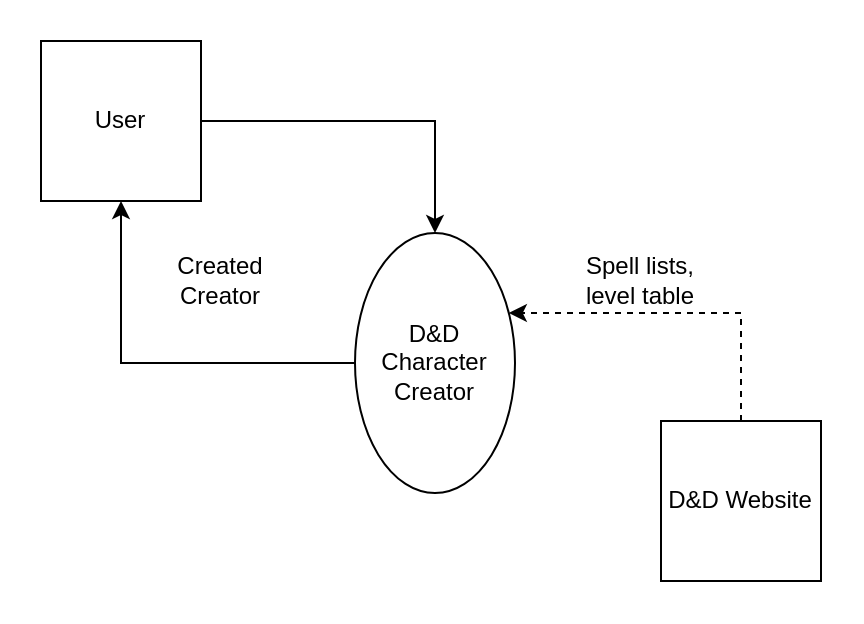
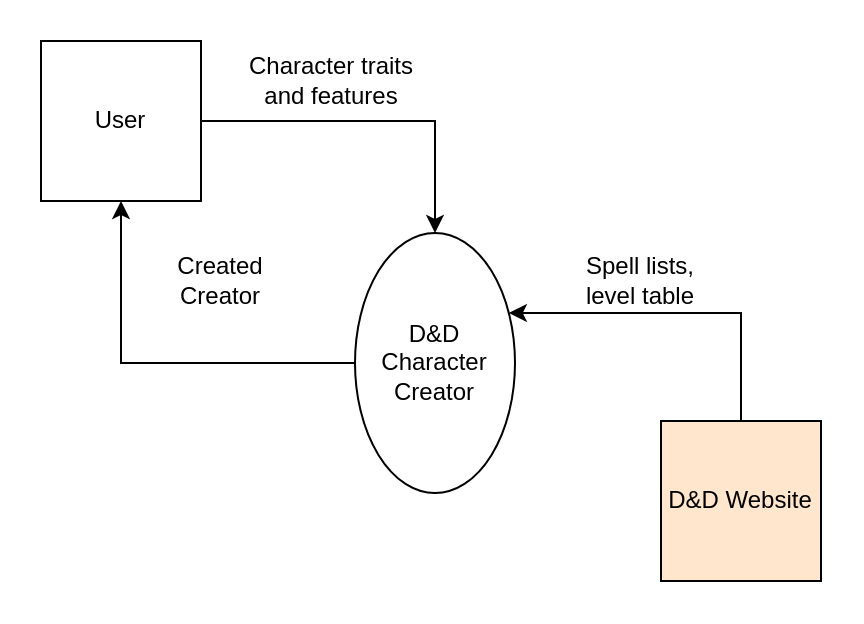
  <mxCell id="0" />
  <mxCell id="1" parent="0" />
  <mxCell id="2" style="edgeStyle=orthogonalEdgeStyle;rounded=0;orthogonalLoop=1;jettySize=auto;html=1;" parent="1" source="3" target="7" edge="1"><mxGeometry relative="1" as="geometry" /></mxCell>
  <mxCell id="3" value="D&amp;amp;D Character Creator" style="ellipse;whiteSpace=wrap;html=1;aspect=fixed;" parent="1" vertex="1"><mxGeometry x="177" y="116" width="80" height="130" as="geometry" /></mxCell>
- <mxCell id="4" value="" style="edgeStyle=orthogonalEdgeStyle;rounded=0;orthogonalLoop=1;jettySize=auto;html=1;dashed=1;" parent="1" source="5" target="3" edge="1"><mxGeometry relative="1" as="geometry"><Array as="points"><mxPoint x="370" y="156" /></Array></mxGeometry></mxCell>
- <mxCell id="5" value="D&amp;amp;D Website" style="whiteSpace=wrap;html=1;aspect=fixed;" parent="1" vertex="1"><mxGeometry x="330" y="210" width="80" height="80" as="geometry" /></mxCell>
+ <mxCell id="4" value="" style="edgeStyle=orthogonalEdgeStyle;rounded=0;orthogonalLoop=1;jettySize=auto;html=1;" parent="1" source="5" target="3" edge="1"><mxGeometry relative="1" as="geometry"><Array as="points"><mxPoint x="370" y="156" /></Array></mxGeometry></mxCell>
+ <mxCell id="5" value="D&amp;amp;D Website" style="whiteSpace=wrap;html=1;aspect=fixed;fillColor=#ffe6cc;" parent="1" vertex="1"><mxGeometry x="330" y="210" width="80" height="80" as="geometry" /></mxCell>
  <mxCell id="6" value="" style="edgeStyle=orthogonalEdgeStyle;rounded=0;orthogonalLoop=1;jettySize=auto;html=1;" parent="1" source="7" target="3" edge="1"><mxGeometry relative="1" as="geometry" /></mxCell>
  <mxCell id="7" value="User" style="whiteSpace=wrap;html=1;aspect=fixed;" parent="1" vertex="1"><mxGeometry x="20" y="20" width="80" height="80" as="geometry" /></mxCell>
+ <mxCell id="8" value="Character traits and features" style="text;html=1;strokeColor=none;fillColor=none;align=center;verticalAlign=middle;whiteSpace=wrap;rounded=0;" parent="1" vertex="1"><mxGeometry x="114" y="30" width="103" height="20" as="geometry" /></mxCell>
  <mxCell id="9" value="Created Creator" style="text;html=1;strokeColor=none;fillColor=none;align=center;verticalAlign=middle;whiteSpace=wrap;rounded=0;" parent="1" vertex="1"><mxGeometry x="90" y="130" width="40" height="20" as="geometry" /></mxCell>
  <mxCell id="10" value="Spell lists, level table" style="text;html=1;strokeColor=none;fillColor=none;align=center;verticalAlign=middle;whiteSpace=wrap;rounded=0;" parent="1" vertex="1"><mxGeometry x="280" y="130" width="80" height="20" as="geometry" /></mxCell>
